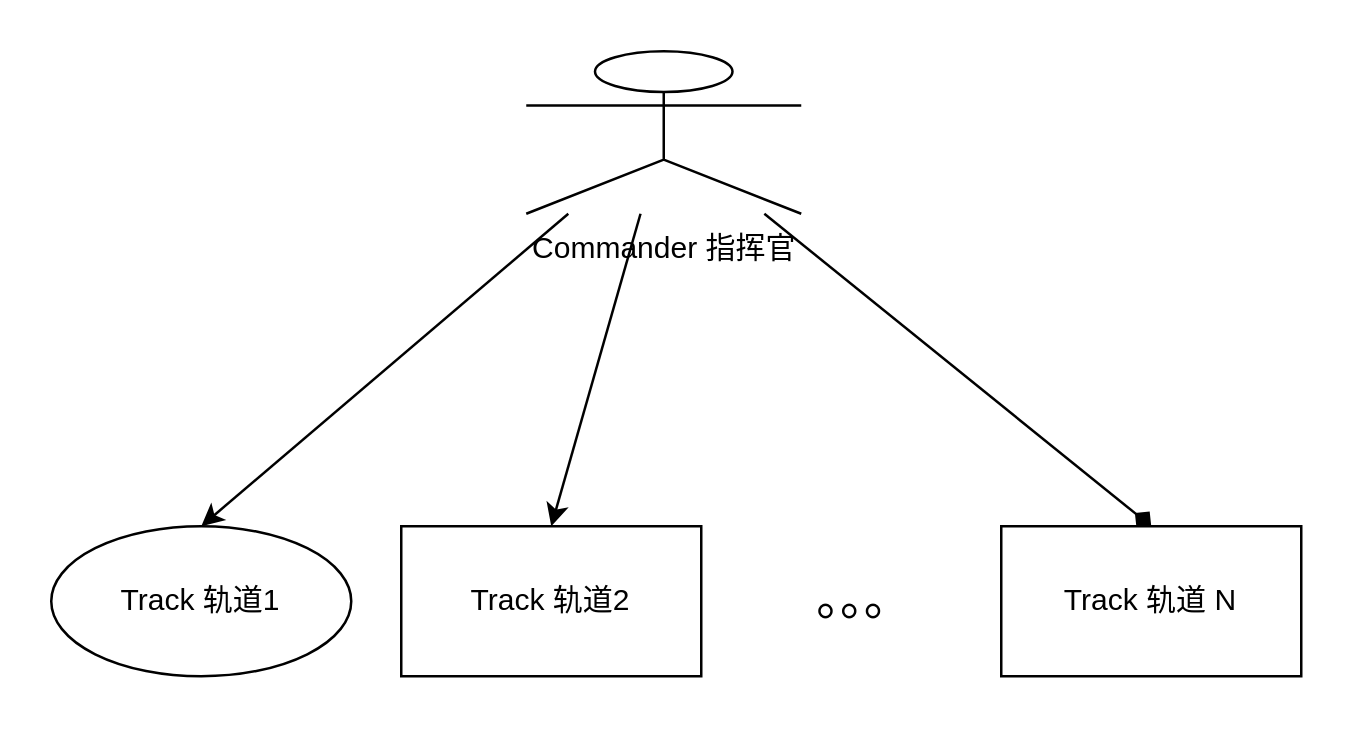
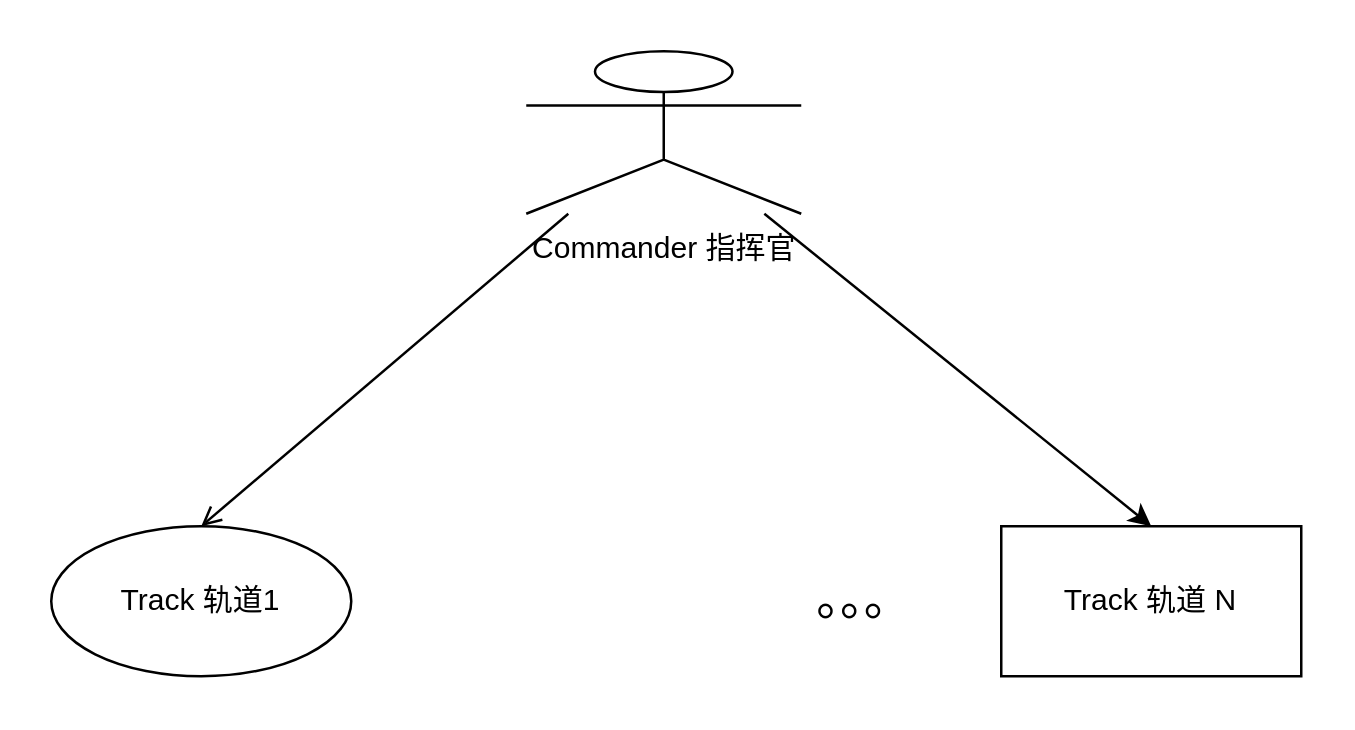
  <mxCell id="0" />
  <mxCell id="1" parent="0" />
- <mxCell id="2" style="rounded=0;orthogonalLoop=1;jettySize=auto;html=1;entryX=0.5;entryY=0;entryDx=0;entryDy=0;fontSize=19;" edge="1" parent="1" source="5" target="6"><mxGeometry relative="1" as="geometry" /></mxCell>
- <mxCell id="3" style="edgeStyle=none;rounded=0;orthogonalLoop=1;jettySize=auto;html=1;entryX=0.5;entryY=0;entryDx=0;entryDy=0;fontSize=19;" edge="1" parent="1" source="5" target="7"><mxGeometry relative="1" as="geometry" /></mxCell>
- <mxCell id="4" style="edgeStyle=none;rounded=0;orthogonalLoop=1;jettySize=auto;html=1;entryX=0.5;entryY=0;entryDx=0;entryDy=0;fontSize=19;endArrow=diamond;" edge="1" parent="1" source="5" target="8"><mxGeometry relative="1" as="geometry" /></mxCell>
+ <mxCell id="2" style="rounded=0;orthogonalLoop=1;jettySize=auto;html=1;entryX=0.5;entryY=0;entryDx=0;entryDy=0;fontSize=19;endArrow=open;" edge="1" parent="1" source="5" target="6"><mxGeometry relative="1" as="geometry" /></mxCell>
+ <mxCell id="4" style="edgeStyle=none;rounded=0;orthogonalLoop=1;jettySize=auto;html=1;entryX=0.5;entryY=0;entryDx=0;entryDy=0;fontSize=19;" edge="1" parent="1" source="5" target="8"><mxGeometry relative="1" as="geometry" /></mxCell>
  <mxCell id="5" value="Commander 指挥官" style="shape=umlActor;verticalLabelPosition=bottom;verticalAlign=top;html=1;outlineConnect=0;" vertex="1" parent="1"><mxGeometry x="210" y="20" width="110" height="65" as="geometry" /></mxCell>
  <mxCell id="6" value="Track 轨道1" style="ellipse;whiteSpace=wrap;html=1;" vertex="1" parent="1"><mxGeometry x="20" y="210" width="120" height="60" as="geometry" /></mxCell>
- <mxCell id="7" value="Track 轨道2" style="rounded=0;whiteSpace=wrap;html=1;" vertex="1" parent="1"><mxGeometry x="160" y="210" width="120" height="60" as="geometry" /></mxCell>
  <mxCell id="8" value="Track 轨道 N" style="rounded=0;whiteSpace=wrap;html=1;" vertex="1" parent="1"><mxGeometry x="400" y="210" width="120" height="60" as="geometry" /></mxCell>
  <mxCell id="9" value="。。。" style="text;html=1;align=center;verticalAlign=middle;resizable=0;points=[];autosize=1;fontSize=19;" vertex="1" parent="1"><mxGeometry x="310" y="225" width="70" height="30" as="geometry" /></mxCell>
